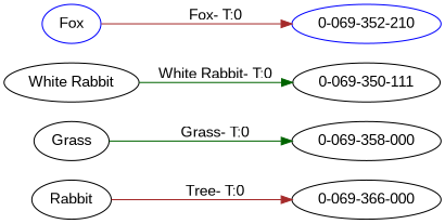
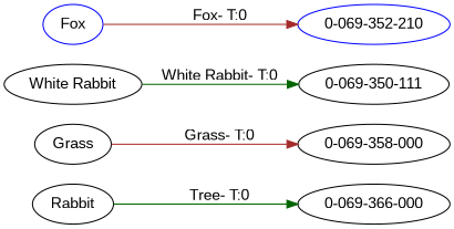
  strict digraph {
    fontname="Liberation Sans"
    rankdir=LR
    node [color=black fontname="Liberation Sans"]
    edge [color=darkgreen fontname="Liberation Sans" style=solid]
    n1 [label=Rabbit]
    "0-069-366-000"
    Grass
    "0-069-358-000"
    n5 [label="0-069-350-111"]
    "White Rabbit"
    Fox [color=blue]
    "0-069-352-210" [color=blue]
-   n1 -> "0-069-366-000" [color=brown label="Tree- T:0"]
-   Grass -> "0-069-358-000" [label="Grass- T:0"]
+   n1 -> "0-069-366-000" [label="Tree- T:0"]
+   Grass -> "0-069-358-000" [color=brown label="Grass- T:0"]
    "White Rabbit" -> n5 [label="White Rabbit- T:0"]
    Fox -> "0-069-352-210" [color=brown label="Fox- T:0"]
  }
